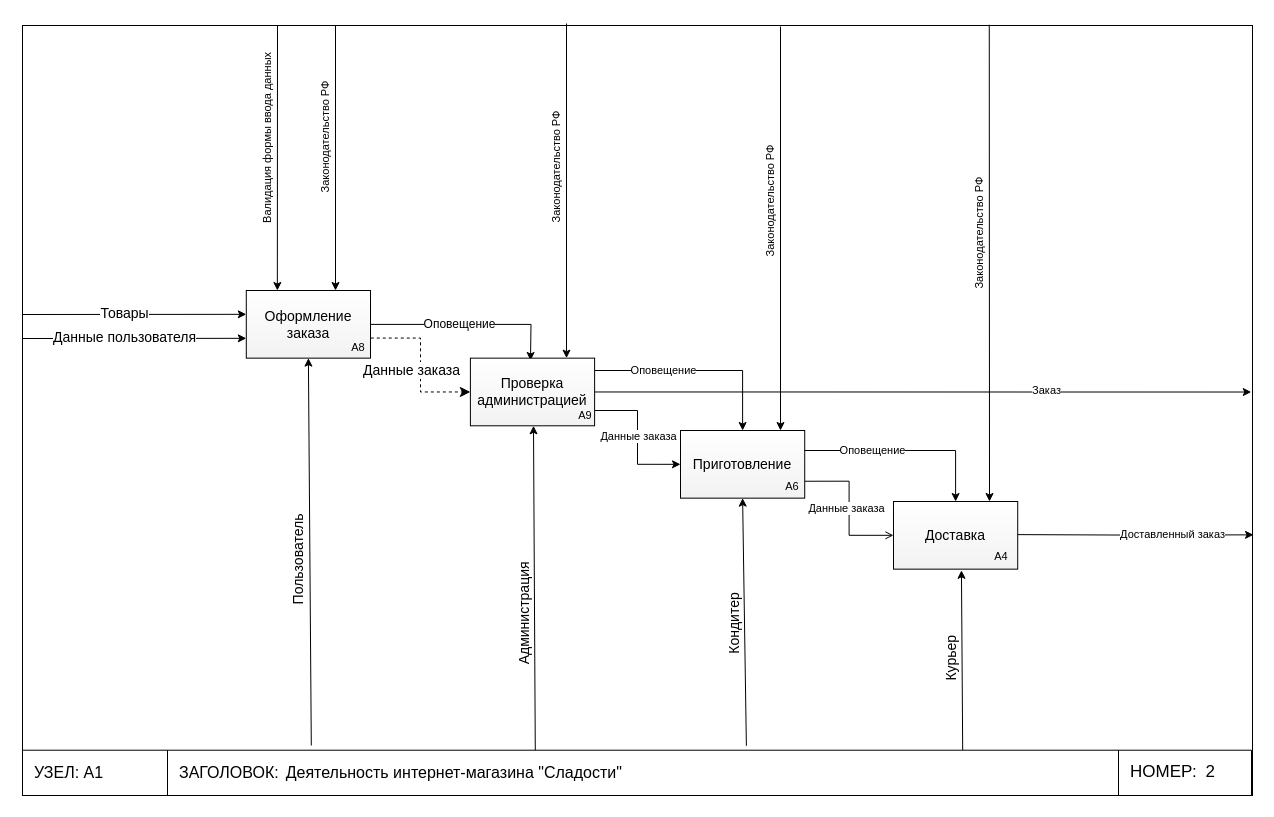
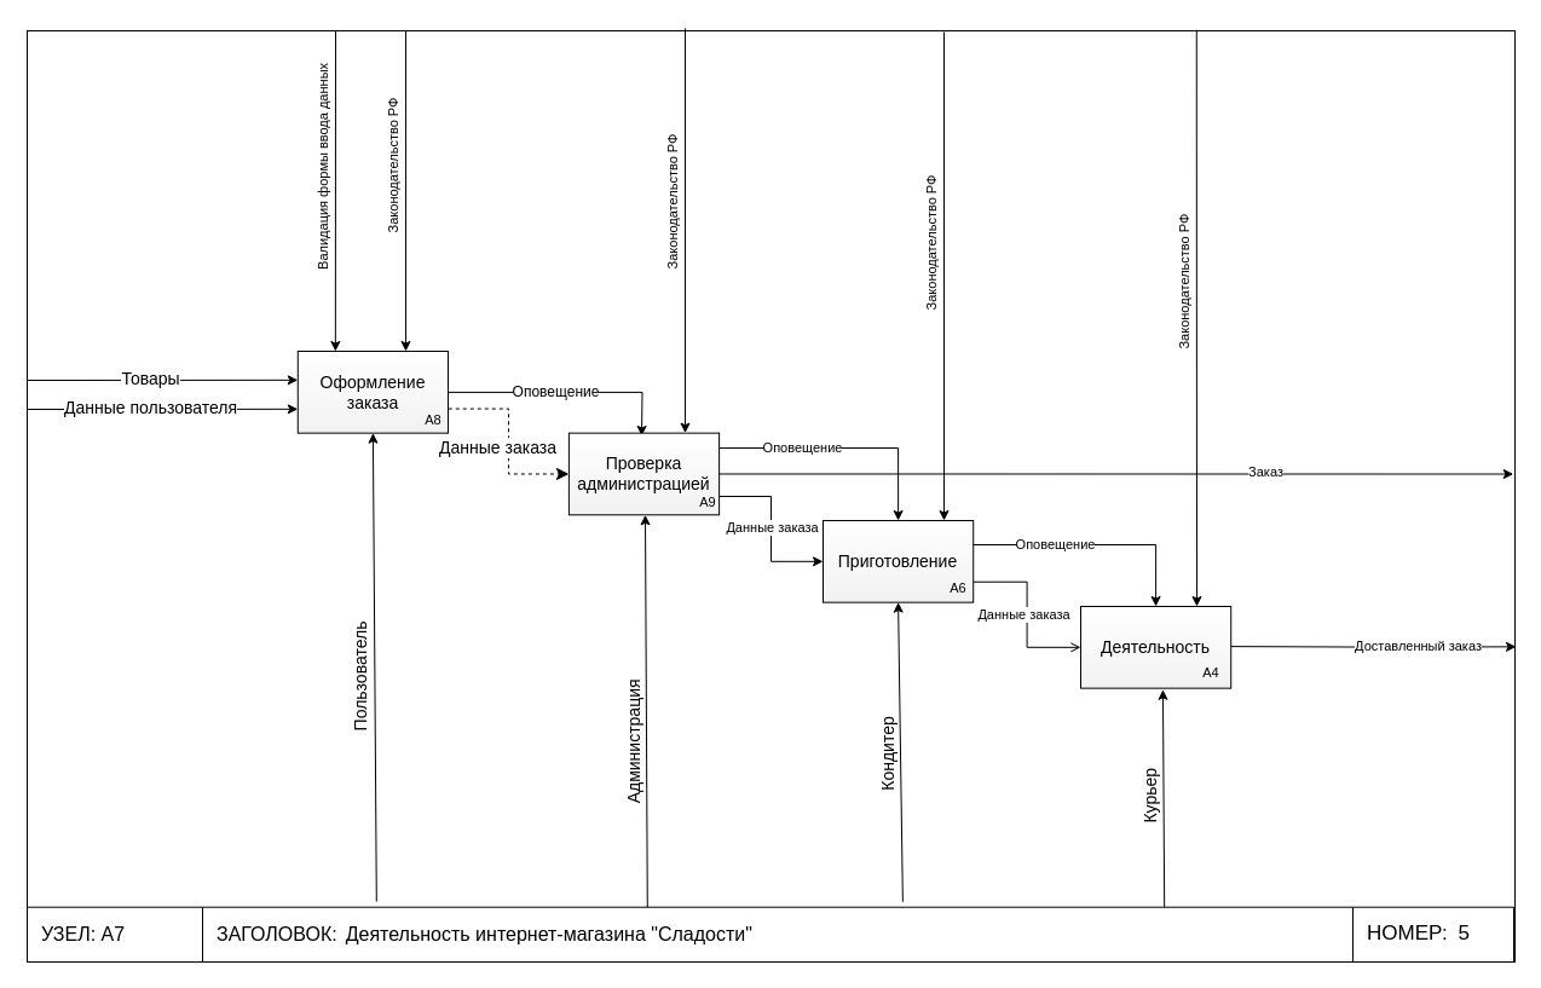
  <mxCell id="0" />
  <mxCell id="1" parent="0" />
  <mxCell id="2" value="" style="group" parent="1" connectable="0" vertex="1"><mxGeometry x="20" y="20" width="1232" height="775" as="geometry" /></mxCell>
  <mxCell id="3" value="" style="rounded=0;whiteSpace=wrap;html=1;fillColor=default;movable=1;resizable=1;rotatable=1;deletable=1;editable=1;locked=0;connectable=1;" parent="2" vertex="1"><mxGeometry x="2" y="5" width="1230" height="770" as="geometry" /></mxCell>
  <mxCell id="4" value="" style="endArrow=classic;html=1;rounded=0;entryX=0;entryY=0.5;entryDx=0;entryDy=0;" parent="2" edge="1"><mxGeometry width="50" height="50" relative="1" as="geometry"><mxPoint x="2" y="294" as="sourcePoint" /><mxPoint x="225.79" y="293.825" as="targetPoint" /></mxGeometry></mxCell>
  <mxCell id="5" value="&lt;font style=&quot;font-size: 14px;&quot;&gt;Товары&lt;/font&gt;" style="edgeLabel;html=1;align=center;verticalAlign=middle;resizable=0;points=[];" parent="4" connectable="0" vertex="1"><mxGeometry x="-0.092" y="1" relative="1" as="geometry"><mxPoint as="offset" /></mxGeometry></mxCell>
  <mxCell id="6" value="" style="endArrow=classic;html=1;rounded=0;exitX=1;exitY=0.5;exitDx=0;exitDy=0;entryX=0.999;entryY=0.476;entryDx=0;entryDy=0;entryPerimeter=0;" parent="2" source="29" edge="1" target="3"><mxGeometry width="50" height="50" relative="1" as="geometry"><mxPoint x="730" y="330" as="sourcePoint" /><mxPoint x="1230" y="368" as="targetPoint" /></mxGeometry></mxCell>
  <mxCell id="7" value="&lt;font style=&quot;font-size: 11px;&quot;&gt;Заказ&lt;/font&gt;" style="edgeLabel;html=1;align=center;verticalAlign=middle;resizable=0;points=[];" parent="6" connectable="0" vertex="1"><mxGeometry x="-0.092" y="1" relative="1" as="geometry"><mxPoint x="153" y="-1" as="offset" /></mxGeometry></mxCell>
  <mxCell id="8" value="" style="endArrow=classic;html=1;rounded=0;entryX=0.25;entryY=0;entryDx=0;entryDy=0;" parent="2" target="23" edge="1"><mxGeometry width="50" height="50" relative="1" as="geometry"><mxPoint x="257" y="5" as="sourcePoint" /><mxPoint x="480" y="294.412" as="targetPoint" /></mxGeometry></mxCell>
  <mxCell id="9" value="Валидация формы ввода данных" style="edgeLabel;html=1;align=center;verticalAlign=middle;resizable=0;points=[];rotation=270;" parent="8" connectable="0" vertex="1"><mxGeometry x="-0.092" y="1" relative="1" as="geometry"><mxPoint x="-12" y="-7" as="offset" /></mxGeometry></mxCell>
  <mxCell id="10" value="" style="endArrow=classic;html=1;rounded=0;entryX=0.5;entryY=1;entryDx=0;entryDy=0;exitX=0.589;exitY=-0.098;exitDx=0;exitDy=0;exitPerimeter=0;" parent="2" source="15" target="34" edge="1"><mxGeometry width="50" height="50" relative="1" as="geometry"><mxPoint x="722" y="724" as="sourcePoint" /><mxPoint x="556.311" y="406.99" as="targetPoint" /></mxGeometry></mxCell>
  <mxCell id="11" value="&lt;span style=&quot;font-size: 14px;&quot;&gt;Кондитер&lt;/span&gt;" style="edgeLabel;html=1;align=center;verticalAlign=middle;resizable=0;points=[];rotation=270;" parent="10" connectable="0" vertex="1"><mxGeometry x="-0.092" y="1" relative="1" as="geometry"><mxPoint x="-10" y="-9" as="offset" /></mxGeometry></mxCell>
  <mxCell id="12" value="" style="endArrow=classic;html=1;rounded=0;exitX=0.5;exitY=1;exitDx=0;exitDy=0;entryX=0.381;entryY=1.01;entryDx=0;entryDy=0;entryPerimeter=0;" parent="2" edge="1"><mxGeometry width="50" height="50" relative="1" as="geometry"><mxPoint x="515" y="768.3" as="sourcePoint" /><mxPoint x="513" y="405.3" as="targetPoint" /></mxGeometry></mxCell>
  <mxCell id="13" value="&lt;span style=&quot;font-size: 14px;&quot;&gt;Администрация&lt;/span&gt;" style="edgeLabel;html=1;align=center;verticalAlign=middle;resizable=0;points=[];rotation=270;" parent="12" connectable="0" vertex="1"><mxGeometry x="-0.092" y="1" relative="1" as="geometry"><mxPoint x="-10" y="-9" as="offset" /></mxGeometry></mxCell>
  <mxCell id="14" value="" style="shape=table;startSize=0;container=1;collapsible=0;childLayout=tableLayout;fontSize=16;" parent="2" vertex="1"><mxGeometry x="2" y="729.71" width="1229" height="45.29" as="geometry" /></mxCell>
  <mxCell id="15" value="" style="shape=tableRow;horizontal=0;startSize=0;swimlaneHead=0;swimlaneBody=0;strokeColor=inherit;top=0;left=0;bottom=0;right=0;collapsible=0;dropTarget=0;fillColor=none;points=[[0,0.5],[1,0.5]];portConstraint=eastwest;fontSize=16;" parent="14" vertex="1"><mxGeometry width="1229" height="45" as="geometry" /></mxCell>
- <mxCell id="16" value="УЗЕЛ: А1" style="shape=partialRectangle;html=1;whiteSpace=wrap;connectable=0;strokeColor=inherit;overflow=hidden;fillColor=none;top=0;left=0;bottom=0;right=0;pointerEvents=1;fontSize=16;align=left;spacingLeft=10;" parent="15" vertex="1"><mxGeometry width="145" height="45" as="geometry"><mxRectangle width="145" height="45" as="alternateBounds" /></mxGeometry></mxCell>
+ <mxCell id="16" value="УЗЕЛ: А7" style="shape=partialRectangle;html=1;whiteSpace=wrap;connectable=0;strokeColor=inherit;overflow=hidden;fillColor=none;top=0;left=0;bottom=0;right=0;pointerEvents=1;fontSize=16;align=left;spacingLeft=10;" parent="15" vertex="1"><mxGeometry width="145" height="45" as="geometry"><mxRectangle width="145" height="45" as="alternateBounds" /></mxGeometry></mxCell>
  <mxCell id="17" value="ЗАГОЛОВОК:&lt;span style=&quot;white-space: pre;&quot;&gt;&#09;&lt;/span&gt;Деятельность интернет-магазина &quot;Сладости&quot;" style="shape=partialRectangle;html=1;whiteSpace=wrap;connectable=0;strokeColor=inherit;overflow=hidden;fillColor=none;top=0;left=0;bottom=0;right=0;pointerEvents=1;fontSize=16;align=left;spacingLeft=10;" parent="15" vertex="1"><mxGeometry x="145" width="951" height="45" as="geometry"><mxRectangle width="951" height="45" as="alternateBounds" /></mxGeometry></mxCell>
- <mxCell id="18" value="&lt;font style=&quot;font-size: 17px;&quot;&gt;НОМЕР:&lt;span style=&quot;white-space: pre;&quot;&gt;&#09;&lt;/span&gt;2&lt;/font&gt;" style="shape=partialRectangle;html=1;whiteSpace=wrap;connectable=0;strokeColor=inherit;overflow=hidden;fillColor=none;top=0;left=0;bottom=0;right=0;pointerEvents=1;fontSize=16;align=left;spacingLeft=10;" parent="15" vertex="1"><mxGeometry x="1096" width="133" height="45" as="geometry"><mxRectangle width="133" height="45" as="alternateBounds" /></mxGeometry></mxCell>
+ <mxCell id="18" value="&lt;font style=&quot;font-size: 17px;&quot;&gt;НОМЕР:&lt;span style=&quot;white-space: pre;&quot;&gt;&#09;&lt;/span&gt;5&lt;/font&gt;" style="shape=partialRectangle;html=1;whiteSpace=wrap;connectable=0;strokeColor=inherit;overflow=hidden;fillColor=none;top=0;left=0;bottom=0;right=0;pointerEvents=1;fontSize=16;align=left;spacingLeft=10;" parent="15" vertex="1"><mxGeometry x="1096" width="133" height="45" as="geometry"><mxRectangle width="133" height="45" as="alternateBounds" /></mxGeometry></mxCell>
  <mxCell id="19" style="edgeStyle=elbowEdgeStyle;rounded=0;orthogonalLoop=1;jettySize=auto;html=1;fontSize=12;startSize=8;endSize=8;exitX=1.002;exitY=0.703;exitDx=0;exitDy=0;exitPerimeter=0;elbow=horizontal;dashed=1;" parent="2" source="23" target="29" edge="1"><mxGeometry relative="1" as="geometry" /></mxCell>
  <mxCell id="20" value="Данные заказа" style="edgeLabel;html=1;align=center;verticalAlign=middle;resizable=0;points=[];fontSize=14;" parent="19" connectable="0" vertex="1"><mxGeometry x="-0.188" y="-2" relative="1" as="geometry"><mxPoint x="-8" y="20" as="offset" /></mxGeometry></mxCell>
  <mxCell id="21" style="edgeStyle=orthogonalEdgeStyle;rounded=0;orthogonalLoop=1;jettySize=auto;html=1;" parent="2" source="23" edge="1"><mxGeometry relative="1" as="geometry"><mxPoint x="510" y="340.0" as="targetPoint" /></mxGeometry></mxCell>
  <mxCell id="22" value="&lt;font style=&quot;font-size: 12px;&quot;&gt;Оповещение&lt;/font&gt;" style="edgeLabel;html=1;align=center;verticalAlign=middle;resizable=0;points=[];" parent="21" vertex="1" connectable="0"><mxGeometry x="-0.102" y="-2" relative="1" as="geometry"><mxPoint y="-2" as="offset" /></mxGeometry></mxCell>
  <mxCell id="23" value="&lt;font style=&quot;font-size: 14px;&quot;&gt;Оформление заказа&lt;/font&gt;" style="rounded=0;whiteSpace=wrap;html=1;gradientColor=#F2F2F2;strokeWidth=1;" parent="2" vertex="1"><mxGeometry x="225.79" y="270" width="124.22" height="67.65" as="geometry" /></mxCell>
  <mxCell id="24" value="А8" style="text;html=1;strokeColor=none;fillColor=none;align=center;verticalAlign=middle;whiteSpace=wrap;rounded=0;fontSize=11;" parent="2" vertex="1"><mxGeometry x="303" y="312" width="70" height="30" as="geometry" /></mxCell>
  <mxCell id="25" style="edgeStyle=orthogonalEdgeStyle;rounded=0;orthogonalLoop=1;jettySize=auto;html=1;entryX=0;entryY=0.5;entryDx=0;entryDy=0;" parent="2" source="29" target="34" edge="1"><mxGeometry relative="1" as="geometry"><Array as="points"><mxPoint x="617" y="390" /><mxPoint x="617" y="444" /></Array></mxGeometry></mxCell>
  <mxCell id="26" value="Данные заказа" style="edgeLabel;html=1;align=center;verticalAlign=middle;resizable=0;points=[];" parent="25" vertex="1" connectable="0"><mxGeometry x="-0.026" relative="1" as="geometry"><mxPoint as="offset" /></mxGeometry></mxCell>
  <mxCell id="27" style="edgeStyle=orthogonalEdgeStyle;rounded=0;orthogonalLoop=1;jettySize=auto;html=1;entryX=0.5;entryY=0;entryDx=0;entryDy=0;" parent="2" source="29" target="34" edge="1"><mxGeometry relative="1" as="geometry"><Array as="points"><mxPoint x="722" y="350" /></Array></mxGeometry></mxCell>
  <mxCell id="28" value="Оповещение" style="edgeLabel;html=1;align=center;verticalAlign=middle;resizable=0;points=[];" parent="27" vertex="1" connectable="0"><mxGeometry x="-0.428" y="1" relative="1" as="geometry"><mxPoint x="9" as="offset" /></mxGeometry></mxCell>
  <mxCell id="29" value="&lt;font style=&quot;font-size: 14px;&quot;&gt;Проверка администрацией&lt;/font&gt;" style="rounded=0;whiteSpace=wrap;html=1;gradientColor=#F2F2F2;strokeWidth=1;" parent="2" vertex="1"><mxGeometry x="449.89" y="337.65" width="124.22" height="67.65" as="geometry" /></mxCell>
  <mxCell id="30" style="edgeStyle=orthogonalEdgeStyle;rounded=0;orthogonalLoop=1;jettySize=auto;html=1;" parent="2" edge="1"><mxGeometry relative="1" as="geometry"><mxPoint x="1233" y="514.345" as="targetPoint" /><mxPoint x="997.22" y="514.11" as="sourcePoint" /></mxGeometry></mxCell>
  <mxCell id="31" value="Доставленный заказ" style="edgeLabel;html=1;align=center;verticalAlign=middle;resizable=0;points=[];" parent="30" vertex="1" connectable="0"><mxGeometry x="0.497" y="-4" relative="1" as="geometry"><mxPoint x="-23" y="-5" as="offset" /></mxGeometry></mxCell>
  <mxCell id="32" style="edgeStyle=orthogonalEdgeStyle;rounded=0;orthogonalLoop=1;jettySize=auto;html=1;exitX=1;exitY=0.75;exitDx=0;exitDy=0;entryX=0;entryY=0.5;entryDx=0;entryDy=0;endArrow=open;" edge="1" parent="2" source="34" target="47"><mxGeometry relative="1" as="geometry" /></mxCell>
  <mxCell id="33" value="Данные заказа" style="edgeLabel;html=1;align=center;verticalAlign=middle;resizable=0;points=[];" vertex="1" connectable="0" parent="32"><mxGeometry x="-0.008" y="-3" relative="1" as="geometry"><mxPoint as="offset" /></mxGeometry></mxCell>
  <mxCell id="34" value="&lt;font style=&quot;font-size: 14px;&quot;&gt;Приготовление&lt;/font&gt;" style="rounded=0;whiteSpace=wrap;html=1;gradientColor=#F2F2F2;strokeWidth=1;" parent="2" vertex="1"><mxGeometry x="660" y="410" width="124.22" height="67.65" as="geometry" /></mxCell>
  <mxCell id="35" value="" style="endArrow=classic;html=1;rounded=0;exitX=0.235;exitY=-0.105;exitDx=0;exitDy=0;entryX=0.5;entryY=1;entryDx=0;entryDy=0;exitPerimeter=0;" parent="2" source="15" target="23" edge="1"><mxGeometry width="50" height="50" relative="1" as="geometry"><mxPoint x="488.16" y="779.2" as="sourcePoint" /><mxPoint x="486.16" y="416.2" as="targetPoint" /></mxGeometry></mxCell>
  <mxCell id="36" value="&lt;span style=&quot;font-size: 14px;&quot;&gt;Пользователь&lt;/span&gt;" style="edgeLabel;html=1;align=center;verticalAlign=middle;resizable=0;points=[];rotation=270;" parent="35" connectable="0" vertex="1"><mxGeometry x="-0.092" y="1" relative="1" as="geometry"><mxPoint x="-10" y="-9" as="offset" /></mxGeometry></mxCell>
  <mxCell id="37" value="А9" style="text;html=1;strokeColor=none;fillColor=none;align=center;verticalAlign=middle;whiteSpace=wrap;rounded=0;fontSize=11;" parent="2" vertex="1"><mxGeometry x="530" y="380" width="70" height="30" as="geometry" /></mxCell>
  <mxCell id="38" value="А6" style="text;html=1;strokeColor=none;fillColor=none;align=center;verticalAlign=middle;whiteSpace=wrap;rounded=0;fontSize=11;" parent="2" vertex="1"><mxGeometry x="737" y="451.0" width="70" height="30" as="geometry" /></mxCell>
  <mxCell id="39" value="" style="endArrow=classic;html=1;rounded=0;entryX=0;entryY=0.5;entryDx=0;entryDy=0;" parent="2" edge="1"><mxGeometry width="50" height="50" relative="1" as="geometry"><mxPoint x="2" y="318" as="sourcePoint" /><mxPoint x="225.79" y="317.825" as="targetPoint" /></mxGeometry></mxCell>
  <mxCell id="40" value="&lt;font style=&quot;font-size: 14px;&quot;&gt;Данные пользователя&lt;/font&gt;" style="edgeLabel;html=1;align=center;verticalAlign=middle;resizable=0;points=[];" parent="39" connectable="0" vertex="1"><mxGeometry x="-0.092" y="1" relative="1" as="geometry"><mxPoint as="offset" /></mxGeometry></mxCell>
  <mxCell id="41" value="" style="endArrow=classic;html=1;rounded=0;entryX=0.25;entryY=0;entryDx=0;entryDy=0;" edge="1" parent="2"><mxGeometry width="50" height="50" relative="1" as="geometry"><mxPoint x="315" y="5" as="sourcePoint" /><mxPoint x="315" y="270" as="targetPoint" /></mxGeometry></mxCell>
  <mxCell id="42" value="Законодательство РФ" style="edgeLabel;html=1;align=center;verticalAlign=middle;resizable=0;points=[];rotation=270;" connectable="0" vertex="1" parent="41"><mxGeometry x="-0.092" y="1" relative="1" as="geometry"><mxPoint x="-12" y="-7" as="offset" /></mxGeometry></mxCell>
  <mxCell id="43" value="" style="endArrow=classic;html=1;rounded=0;entryX=0.25;entryY=0;entryDx=0;entryDy=0;" edge="1" parent="2"><mxGeometry width="50" height="50" relative="1" as="geometry"><mxPoint x="546" y="3" as="sourcePoint" /><mxPoint x="546" y="337.65" as="targetPoint" /></mxGeometry></mxCell>
  <mxCell id="44" value="Законодательство РФ" style="edgeLabel;html=1;align=center;verticalAlign=middle;resizable=0;points=[];rotation=270;" connectable="0" vertex="1" parent="43"><mxGeometry x="-0.092" y="1" relative="1" as="geometry"><mxPoint x="-12" y="-7" as="offset" /></mxGeometry></mxCell>
  <mxCell id="45" value="" style="endArrow=classic;html=1;rounded=0;entryX=0.25;entryY=0;entryDx=0;entryDy=0;" edge="1" parent="2"><mxGeometry width="50" height="50" relative="1" as="geometry"><mxPoint x="760" y="6" as="sourcePoint" /><mxPoint x="760" y="410" as="targetPoint" /></mxGeometry></mxCell>
  <mxCell id="46" value="Законодательство РФ" style="edgeLabel;html=1;align=center;verticalAlign=middle;resizable=0;points=[];rotation=270;" connectable="0" vertex="1" parent="45"><mxGeometry x="-0.092" y="1" relative="1" as="geometry"><mxPoint x="-12" y="-7" as="offset" /></mxGeometry></mxCell>
- <mxCell id="47" value="&lt;font style=&quot;font-size: 14px;&quot;&gt;Доставка&lt;/font&gt;" style="rounded=0;whiteSpace=wrap;html=1;gradientColor=#F2F2F2;strokeWidth=1;" vertex="1" parent="2"><mxGeometry x="873" y="481" width="124.22" height="67.65" as="geometry" /></mxCell>
+ <mxCell id="47" value="&lt;font style=&quot;font-size: 14px;&quot;&gt;Деятельность&lt;/font&gt;" style="rounded=0;whiteSpace=wrap;html=1;gradientColor=#F2F2F2;strokeWidth=1;" vertex="1" parent="2"><mxGeometry x="873" y="481" width="124.22" height="67.65" as="geometry" /></mxCell>
  <mxCell id="48" style="edgeStyle=orthogonalEdgeStyle;rounded=0;orthogonalLoop=1;jettySize=auto;html=1;entryX=0.5;entryY=0;entryDx=0;entryDy=0;" edge="1" parent="2" target="47"><mxGeometry relative="1" as="geometry"><Array as="points"><mxPoint x="935" y="430" /><mxPoint x="935" y="480" /></Array><mxPoint x="784.22" y="430" as="sourcePoint" /><mxPoint x="932" y="480" as="targetPoint" /></mxGeometry></mxCell>
  <mxCell id="49" value="Оповещение" style="edgeLabel;html=1;align=center;verticalAlign=middle;resizable=0;points=[];" vertex="1" connectable="0" parent="48"><mxGeometry x="-0.428" y="1" relative="1" as="geometry"><mxPoint x="9" as="offset" /></mxGeometry></mxCell>
  <mxCell id="50" value="А4" style="text;html=1;strokeColor=none;fillColor=none;align=center;verticalAlign=middle;whiteSpace=wrap;rounded=0;fontSize=11;" vertex="1" parent="2"><mxGeometry x="946" y="521.0" width="70" height="30" as="geometry" /></mxCell>
  <mxCell id="51" value="" style="endArrow=classic;html=1;rounded=0;exitX=0.765;exitY=-0.003;exitDx=0;exitDy=0;exitPerimeter=0;entryX=0.547;entryY=1.017;entryDx=0;entryDy=0;entryPerimeter=0;" edge="1" parent="2" source="15" target="47"><mxGeometry width="50" height="50" relative="1" as="geometry"><mxPoint x="945" y="726" as="sourcePoint" /><mxPoint x="940" y="546" as="targetPoint" /></mxGeometry></mxCell>
  <mxCell id="52" value="&lt;span style=&quot;font-size: 14px;&quot;&gt;Курьер&lt;/span&gt;" style="edgeLabel;html=1;align=center;verticalAlign=middle;resizable=0;points=[];rotation=270;" connectable="0" vertex="1" parent="51"><mxGeometry x="-0.092" y="1" relative="1" as="geometry"><mxPoint x="-10" y="-9" as="offset" /></mxGeometry></mxCell>
  <mxCell id="53" value="" style="endArrow=classic;html=1;rounded=0;entryX=0.25;entryY=0;entryDx=0;entryDy=0;exitX=0.786;exitY=-0.001;exitDx=0;exitDy=0;exitPerimeter=0;" edge="1" parent="2" source="3"><mxGeometry width="50" height="50" relative="1" as="geometry"><mxPoint x="969" y="77" as="sourcePoint" /><mxPoint x="969" y="481" as="targetPoint" /></mxGeometry></mxCell>
  <mxCell id="54" value="Законодательство РФ" style="edgeLabel;html=1;align=center;verticalAlign=middle;resizable=0;points=[];rotation=270;" connectable="0" vertex="1" parent="53"><mxGeometry x="-0.092" y="1" relative="1" as="geometry"><mxPoint x="-12" y="-7" as="offset" /></mxGeometry></mxCell>
